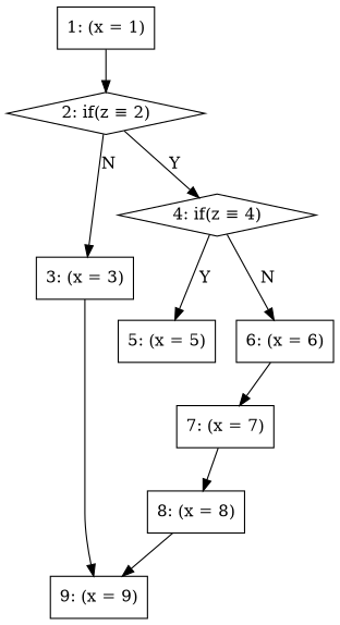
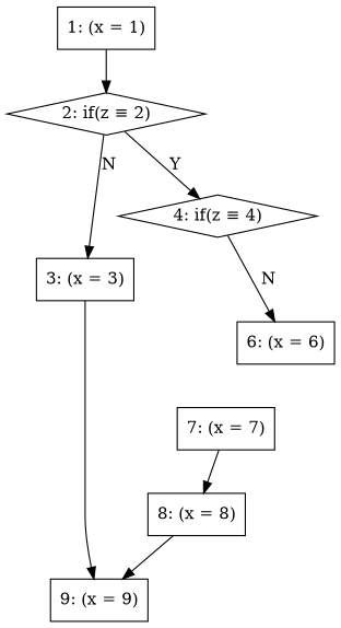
  digraph {
    node [shape=box]
    n1 [label="1: (x = 1)"]
    n2 [label="2: if(z ≡ 2)" shape=diamond]
    n3 [label="3: (x = 3)"]
    n4 [label="4: if(z ≡ 4)" shape=diamond]
    n5 [label="9: (x = 9)"]
-   n6 [label="5: (x = 5)"]
    n7 [label="6: (x = 6)"]
    n8 [label="7: (x = 7)"]
    n9 [label="8: (x = 8)"]
    n1 -> n2
    n2 -> n3 [label=N]
    n2 -> n4 [label=Y]
    n3 -> n5
-   n4 -> n6 [label=Y]
    n4 -> n7 [label=N]
-   n7 -> n8
    n8 -> n9
    n9 -> n5
  }
